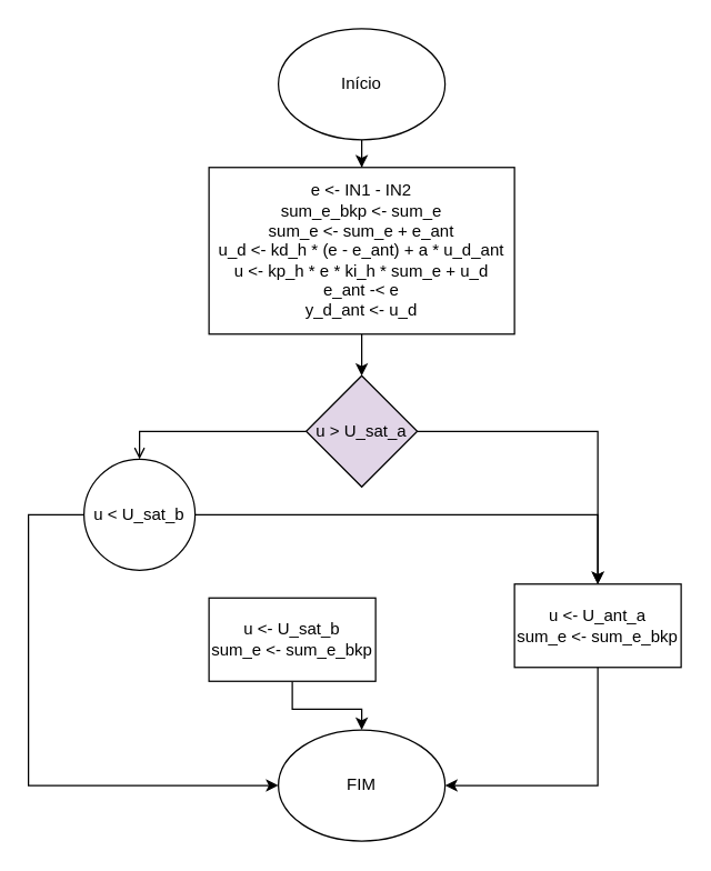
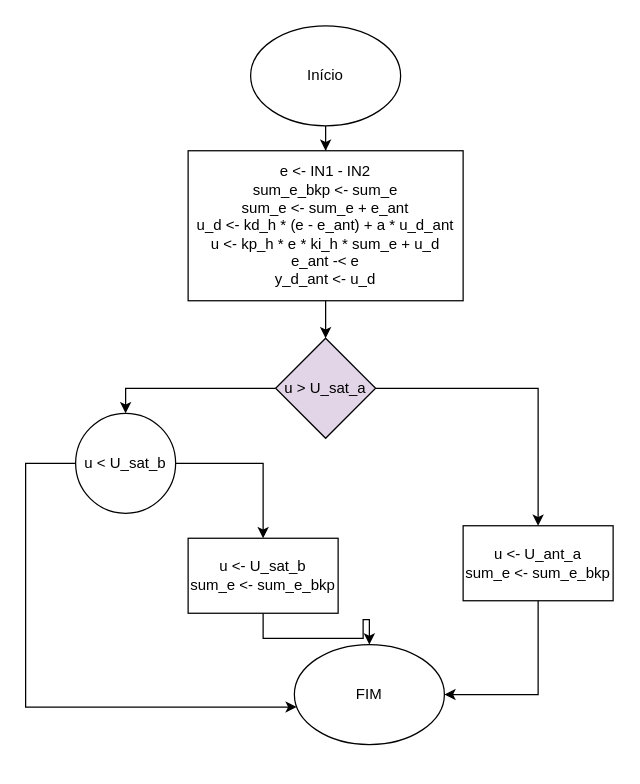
  <mxCell id="0" />
  <mxCell id="1" parent="0" />
  <mxCell id="2" value="" style="edgeStyle=orthogonalEdgeStyle;rounded=0;orthogonalLoop=1;jettySize=auto;html=1;" edge="1" parent="1" source="3" target="5"><mxGeometry relative="1" as="geometry" /></mxCell>
  <mxCell id="3" value="Início" style="ellipse;whiteSpace=wrap;html=1;" vertex="1" parent="1"><mxGeometry x="200" y="20" width="120" height="80" as="geometry" /></mxCell>
  <mxCell id="4" value="" style="edgeStyle=orthogonalEdgeStyle;rounded=0;orthogonalLoop=1;jettySize=auto;html=1;" edge="1" parent="1" source="5" target="8"><mxGeometry relative="1" as="geometry" /></mxCell>
  <mxCell id="5" value="e &amp;lt;- IN1 - IN2&lt;br&gt;sum_e_bkp &amp;lt;- sum_e&lt;br&gt;sum_e &amp;lt;- sum_e + e_ant&lt;br&gt;u_d &amp;lt;- kd_h * (e - e_ant) + a * u_d_ant&lt;br&gt;u &amp;lt;- kp_h * e * ki_h * sum_e + u_d&lt;br&gt;e_ant -&amp;lt; e&lt;br&gt;y_d_ant &amp;lt;- u_d" style="rounded=0;whiteSpace=wrap;html=1;" vertex="1" parent="1"><mxGeometry x="150" y="120" width="220" height="120" as="geometry" /></mxCell>
  <mxCell id="6" value="" style="edgeStyle=orthogonalEdgeStyle;rounded=0;orthogonalLoop=1;jettySize=auto;html=1;entryX=0.5;entryY=0;entryDx=0;entryDy=0;" edge="1" parent="1" source="8" target="12"><mxGeometry relative="1" as="geometry" /></mxCell>
- <mxCell id="7" value="" style="edgeStyle=orthogonalEdgeStyle;rounded=0;orthogonalLoop=1;jettySize=auto;html=1;entryX=0.5;entryY=0;entryDx=0;entryDy=0;endArrow=open;" edge="1" parent="1" source="8" target="15"><mxGeometry relative="1" as="geometry" /></mxCell>
+ <mxCell id="7" value="" style="edgeStyle=orthogonalEdgeStyle;rounded=0;orthogonalLoop=1;jettySize=auto;html=1;entryX=0.5;entryY=0;entryDx=0;entryDy=0;" edge="1" parent="1" source="8" target="15"><mxGeometry relative="1" as="geometry" /></mxCell>
  <mxCell id="8" value="u &amp;gt; U_sat_a" style="rhombus;whiteSpace=wrap;html=1;fillColor=#e1d5e7;" vertex="1" parent="1"><mxGeometry x="220" y="270" width="80" height="80" as="geometry" /></mxCell>
  <mxCell id="9" value="" style="edgeStyle=orthogonalEdgeStyle;rounded=0;orthogonalLoop=1;jettySize=auto;html=1;" edge="1" parent="1" source="10" target="16"><mxGeometry relative="1" as="geometry" /></mxCell>
  <mxCell id="10" value="u &amp;lt;- U_sat_b&lt;br&gt;sum_e &amp;lt;- sum_e_bkp" style="rounded=0;whiteSpace=wrap;html=1;" vertex="1" parent="1"><mxGeometry x="150" y="430" width="120" height="60" as="geometry" /></mxCell>
  <mxCell id="11" style="edgeStyle=orthogonalEdgeStyle;rounded=0;orthogonalLoop=1;jettySize=auto;html=1;entryX=1;entryY=0.5;entryDx=0;entryDy=0;exitX=0.5;exitY=1;exitDx=0;exitDy=0;" edge="1" parent="1" source="12" target="16"><mxGeometry relative="1" as="geometry" /></mxCell>
  <mxCell id="12" value="u &amp;lt;- U_ant_a&lt;br&gt;sum_e &amp;lt;- sum_e_bkp" style="rounded=0;whiteSpace=wrap;html=1;" vertex="1" parent="1"><mxGeometry x="370" y="420" width="120" height="60" as="geometry" /></mxCell>
- <mxCell id="13" value="" style="edgeStyle=orthogonalEdgeStyle;rounded=0;orthogonalLoop=1;jettySize=auto;html=1;" edge="1" parent="1" source="15" target="12"><mxGeometry relative="1" as="geometry" /></mxCell>
+ <mxCell id="13" value="" style="edgeStyle=orthogonalEdgeStyle;rounded=0;orthogonalLoop=1;jettySize=auto;html=1;entryX=0.5;entryY=0;entryDx=0;entryDy=0;" edge="1" parent="1" source="15" target="10"><mxGeometry relative="1" as="geometry" /></mxCell>
  <mxCell id="14" style="edgeStyle=orthogonalEdgeStyle;rounded=0;orthogonalLoop=1;jettySize=auto;html=1;" edge="1" parent="1" source="15" target="16"><mxGeometry relative="1" as="geometry"><Array as="points"><mxPoint x="20" y="370" /><mxPoint x="20" y="565" /></Array></mxGeometry></mxCell>
  <mxCell id="15" value="u &amp;lt; U_sat_b" style="ellipse;whiteSpace=wrap;html=1;" vertex="1" parent="1"><mxGeometry x="60" y="330" width="80" height="80" as="geometry" /></mxCell>
- <mxCell id="16" value="FIM" style="ellipse;whiteSpace=wrap;html=1;" vertex="1" parent="1"><mxGeometry x="200" y="525" width="120" height="80" as="geometry" /></mxCell>
+ <mxCell id="16" value="FIM" style="ellipse;whiteSpace=wrap;html=1;" vertex="1" parent="1"><mxGeometry x="235" y="515" width="120" height="80" as="geometry" /></mxCell>
